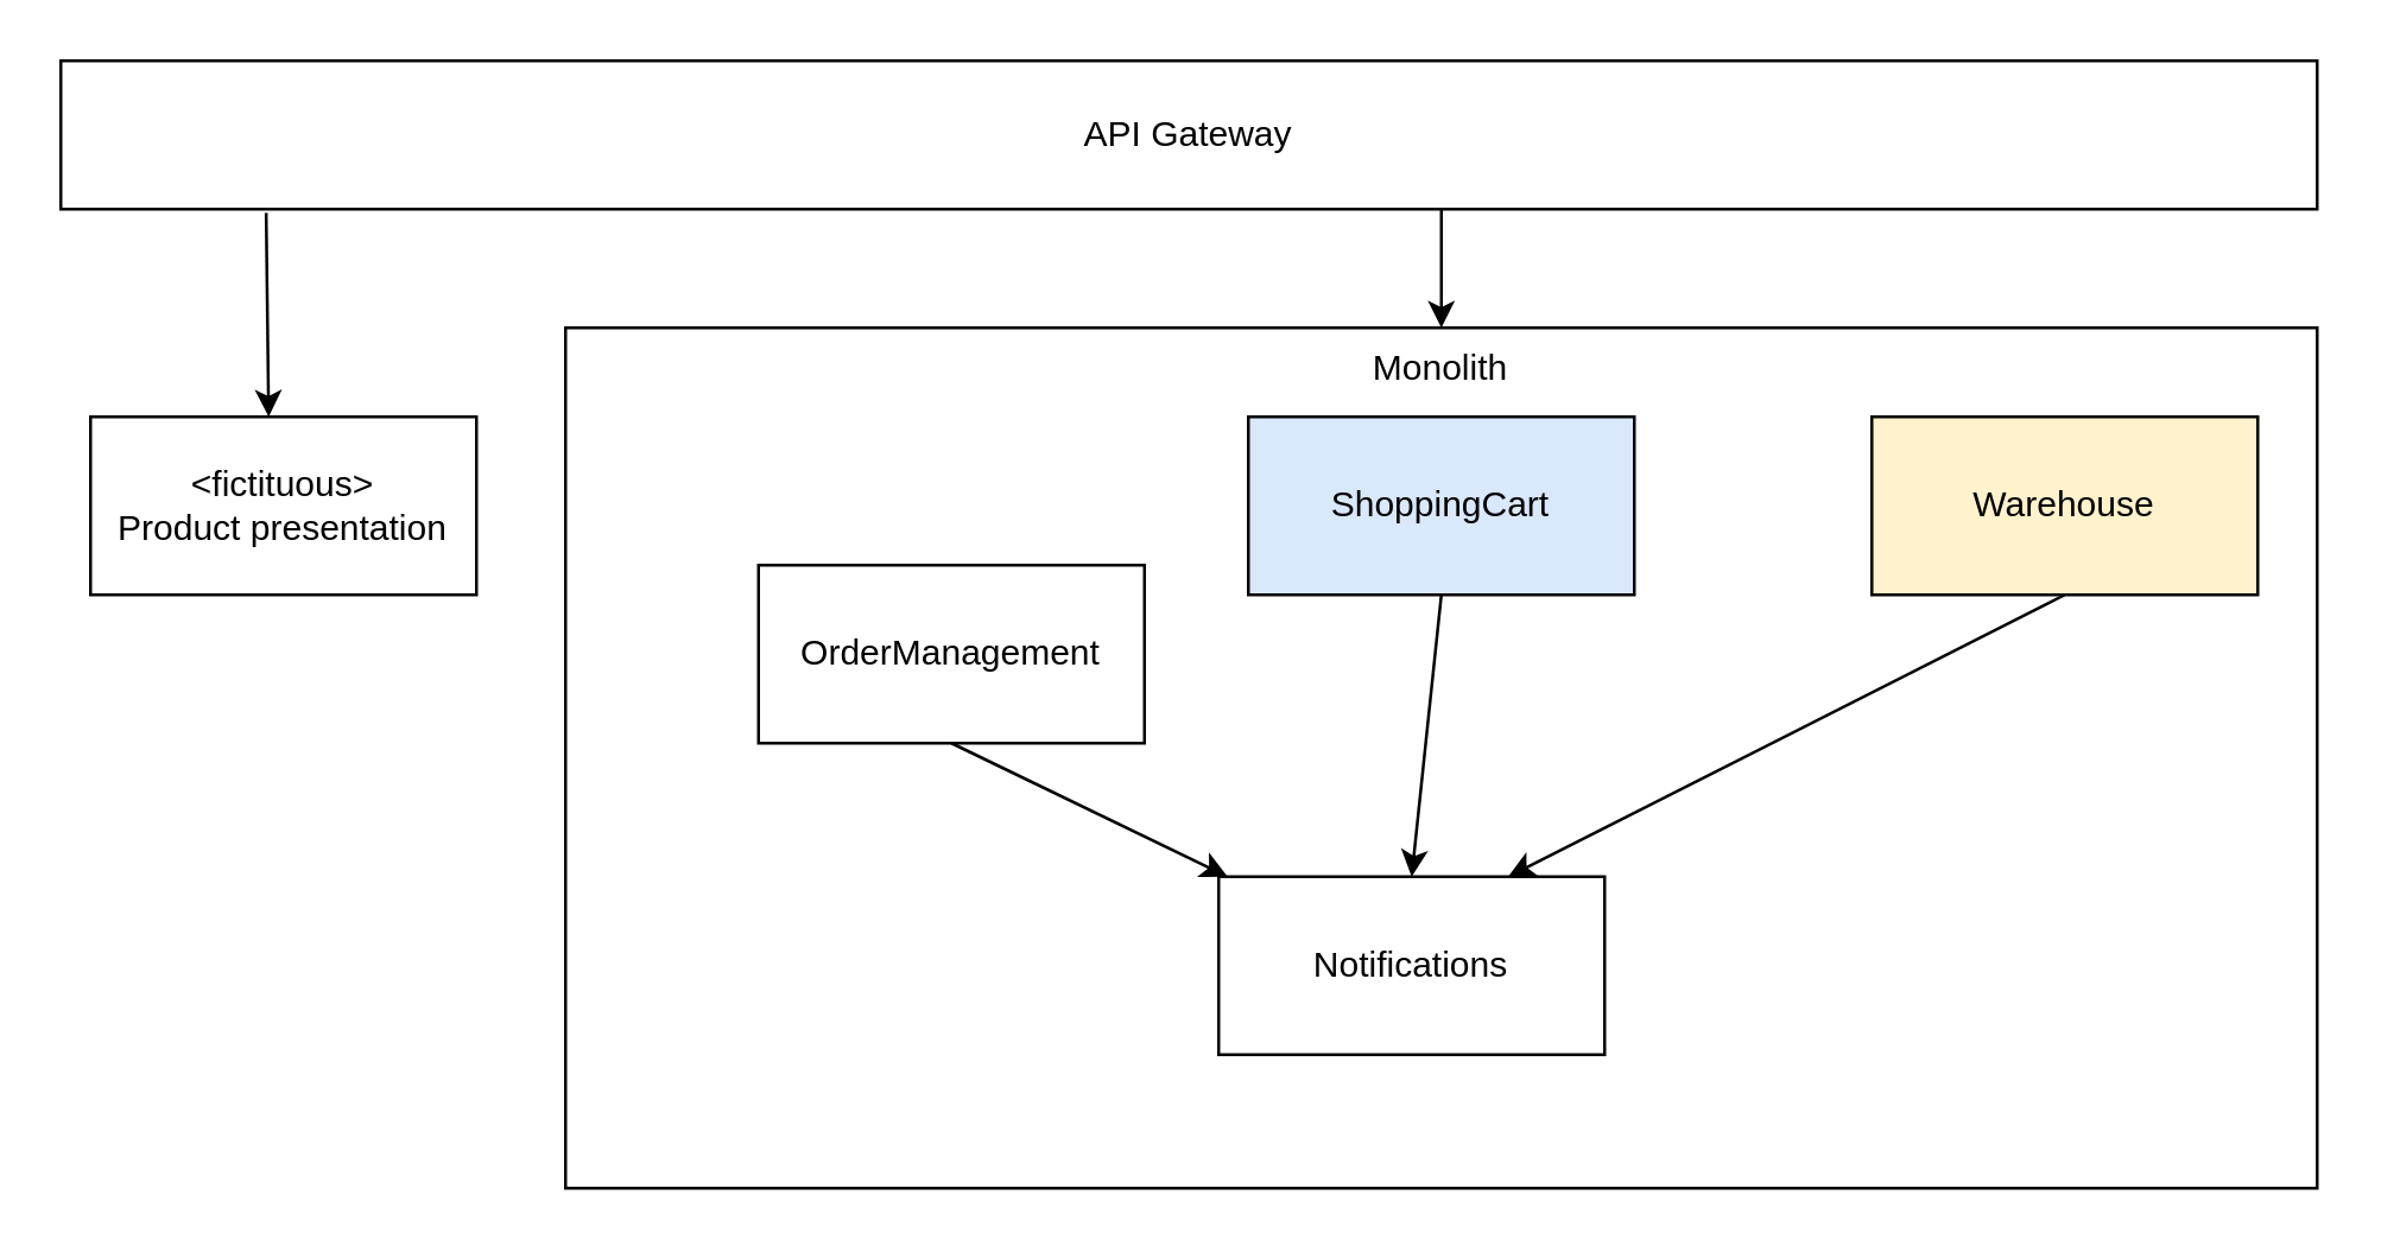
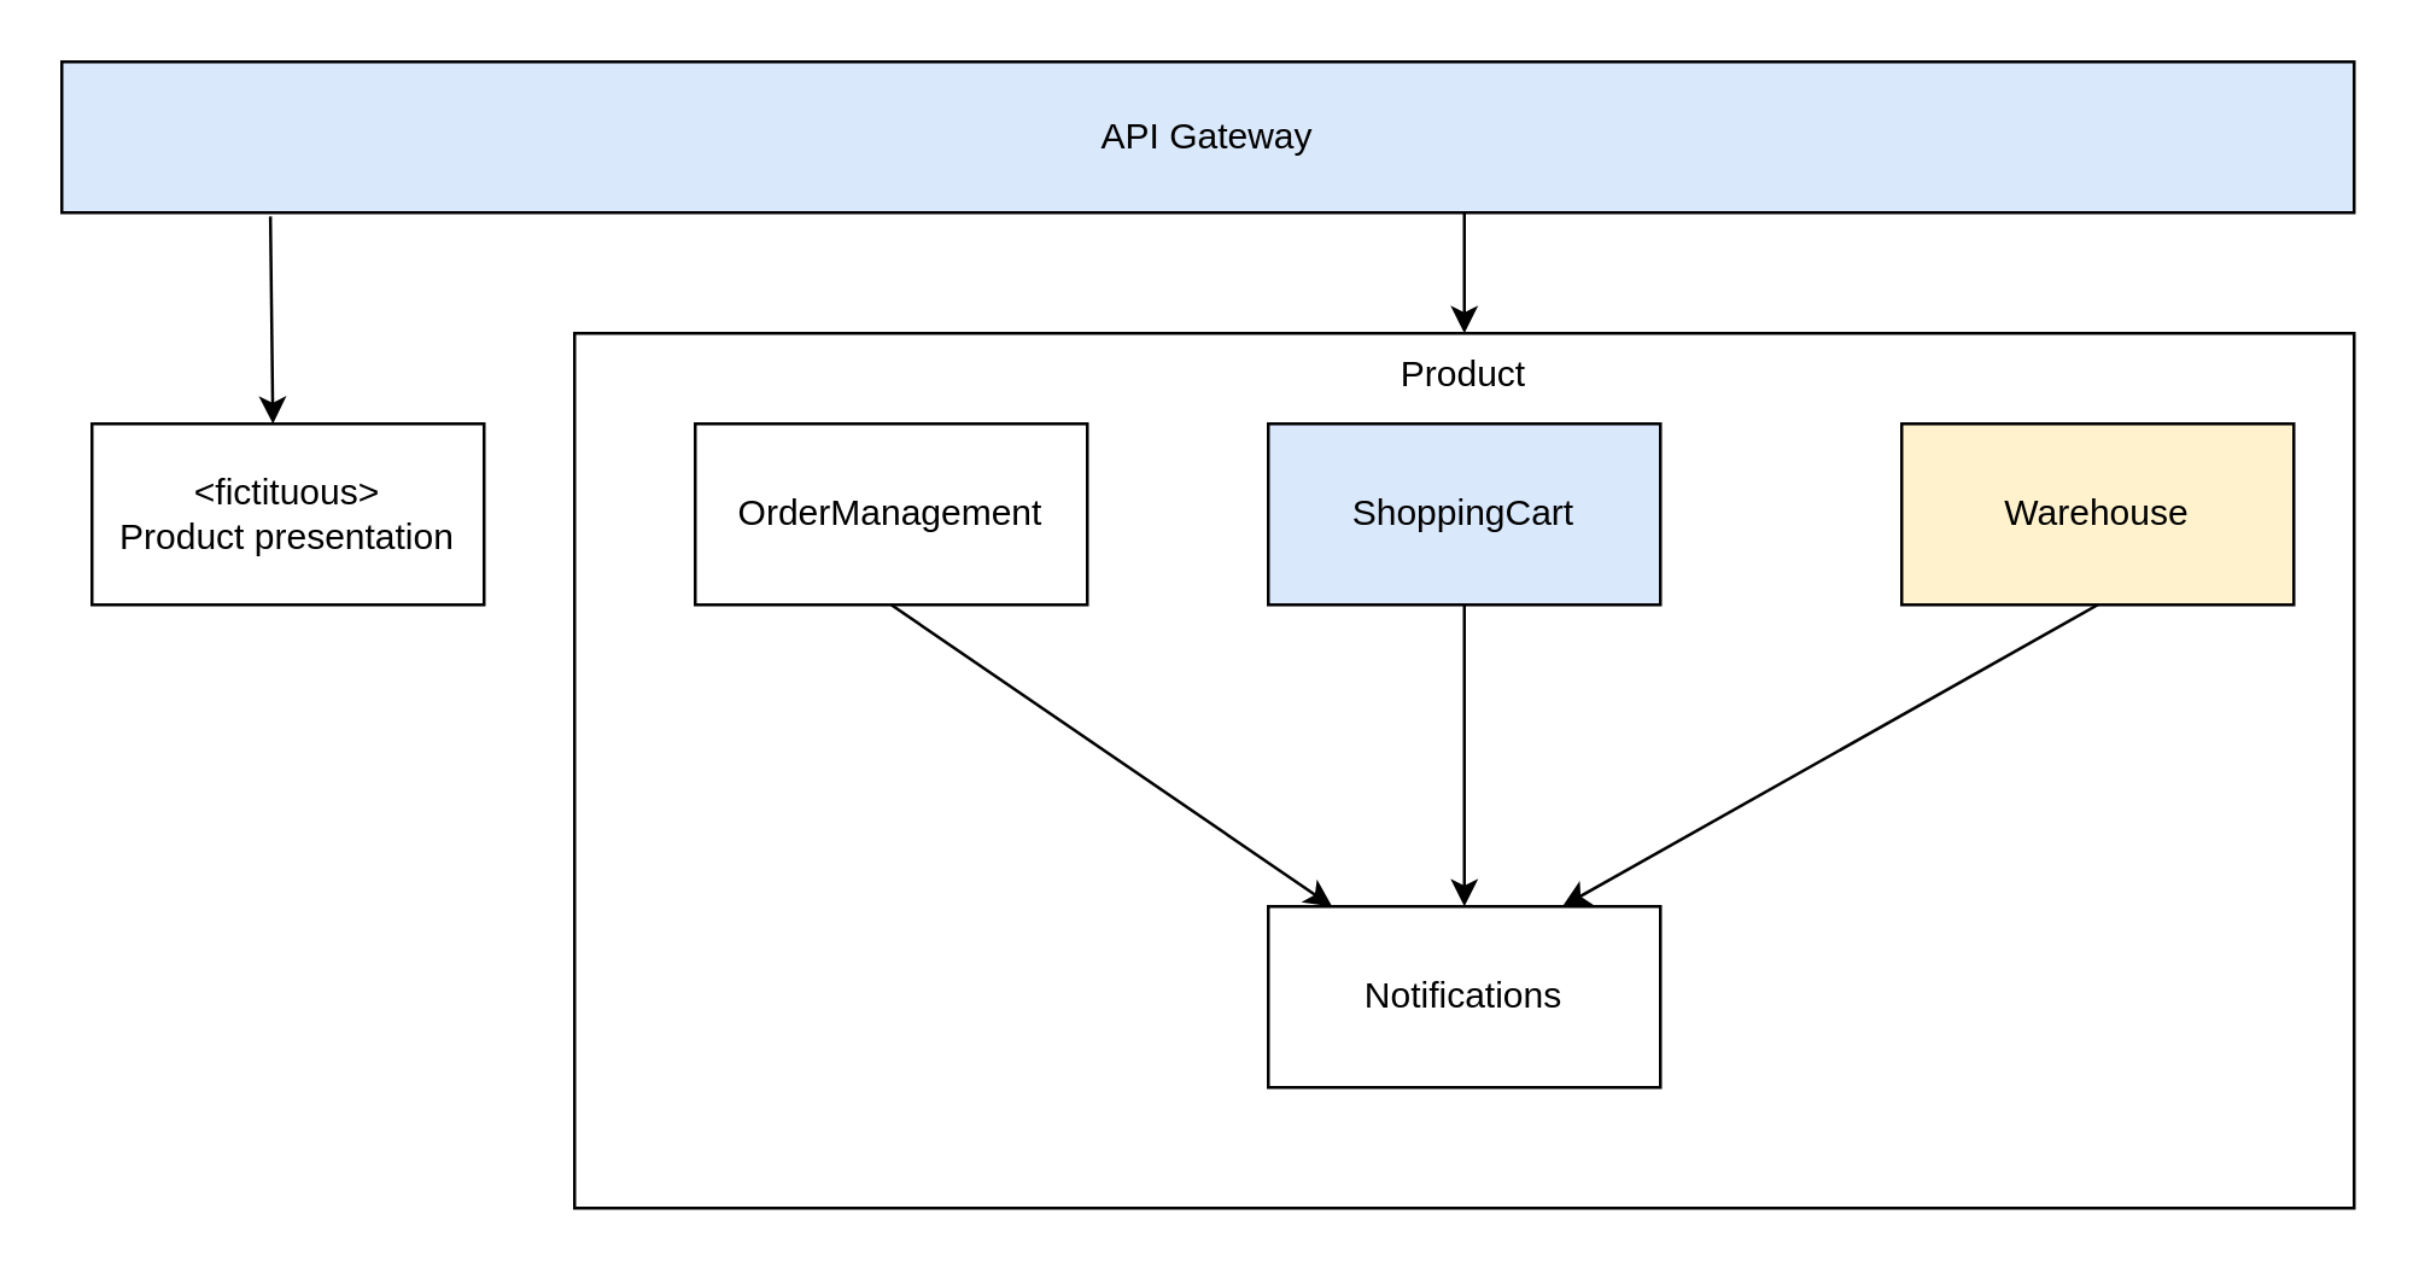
  <mxCell id="0" />
  <mxCell id="1" parent="0" />
- <mxCell id="2" value="Monolith" style="rounded=0;whiteSpace=wrap;html=1;align=center;verticalAlign=top;" vertex="1" parent="1"><mxGeometry x="190" y="110" width="590" height="290" as="geometry" /></mxCell>
- <mxCell id="3" value="Notifications" style="rounded=0;whiteSpace=wrap;html=1;align=center;" vertex="1" parent="1"><mxGeometry x="410" y="295" width="130" height="60" as="geometry" /></mxCell>
+ <mxCell id="2" value="Product" style="rounded=0;whiteSpace=wrap;html=1;align=center;verticalAlign=top;" vertex="1" parent="1"><mxGeometry x="190" y="110" width="590" height="290" as="geometry" /></mxCell>
+ <mxCell id="3" value="Notifications" style="rounded=0;whiteSpace=wrap;html=1;align=center;" vertex="1" parent="1"><mxGeometry x="420" y="300" width="130" height="60" as="geometry" /></mxCell>
  <mxCell id="4" value="Warehouse" style="rounded=0;whiteSpace=wrap;html=1;align=center;fillColor=#fff2cc;" vertex="1" parent="1"><mxGeometry x="630" y="140" width="130" height="60" as="geometry" /></mxCell>
  <mxCell id="5" value="ShoppingCart" style="rounded=0;whiteSpace=wrap;html=1;align=center;fillColor=#dae8fc;" vertex="1" parent="1"><mxGeometry x="420" y="140" width="130" height="60" as="geometry" /></mxCell>
  <mxCell id="6" value="" style="endArrow=classic;html=1;rounded=0;exitX=0.5;exitY=1;exitDx=0;exitDy=0;entryX=0.5;entryY=0;entryDx=0;entryDy=0;" edge="1" parent="1" source="5" target="3"><mxGeometry width="50" height="50" relative="1" as="geometry"><mxPoint x="570" y="450" as="sourcePoint" /><mxPoint x="620" y="400" as="targetPoint" /></mxGeometry></mxCell>
  <mxCell id="7" value="" style="endArrow=classic;html=1;rounded=0;exitX=0.5;exitY=1;exitDx=0;exitDy=0;entryX=0.75;entryY=0;entryDx=0;entryDy=0;" edge="1" parent="1" source="4" target="3"><mxGeometry width="50" height="50" relative="1" as="geometry"><mxPoint x="594" y="200" as="sourcePoint" /><mxPoint x="594" y="280" as="targetPoint" /></mxGeometry></mxCell>
- <mxCell id="8" value="OrderManagement" style="rounded=0;whiteSpace=wrap;html=1;align=center;" vertex="1" parent="1"><mxGeometry x="255" y="190" width="130" height="60" as="geometry" /></mxCell>
+ <mxCell id="8" value="OrderManagement" style="rounded=0;whiteSpace=wrap;html=1;align=center;" vertex="1" parent="1"><mxGeometry x="230" y="140" width="130" height="60" as="geometry" /></mxCell>
  <mxCell id="9" value="" style="endArrow=classic;html=1;rounded=0;exitX=0.5;exitY=1;exitDx=0;exitDy=0;" edge="1" parent="1" source="8" target="3"><mxGeometry width="50" height="50" relative="1" as="geometry"><mxPoint x="570" y="450" as="sourcePoint" /><mxPoint x="620" y="400" as="targetPoint" /></mxGeometry></mxCell>
- <mxCell id="10" value="API Gateway" style="rounded=0;whiteSpace=wrap;html=1;align=center;" vertex="1" parent="1"><mxGeometry x="20" y="20" width="760" height="50" as="geometry" /></mxCell>
+ <mxCell id="10" value="API Gateway" style="rounded=0;whiteSpace=wrap;html=1;align=center;fillColor=#dae8fc;" vertex="1" parent="1"><mxGeometry x="20" y="20" width="760" height="50" as="geometry" /></mxCell>
  <mxCell id="11" value="&amp;lt;fictituous&amp;gt;&lt;br&gt;Product presentation" style="rounded=0;whiteSpace=wrap;html=1;align=center;" vertex="1" parent="1"><mxGeometry x="30" y="140" width="130" height="60" as="geometry" /></mxCell>
  <mxCell id="12" value="" style="endArrow=classic;html=1;rounded=0;entryX=0.5;entryY=0;entryDx=0;entryDy=0;" edge="1" parent="1" target="2"><mxGeometry width="50" height="50" relative="1" as="geometry"><mxPoint x="485" y="70" as="sourcePoint" /><mxPoint x="495" y="310" as="targetPoint" /></mxGeometry></mxCell>
  <mxCell id="13" value="" style="endArrow=classic;html=1;rounded=0;entryX=0.5;entryY=0;entryDx=0;entryDy=0;exitX=0.091;exitY=1.025;exitDx=0;exitDy=0;exitPerimeter=0;" edge="1" parent="1" source="10"><mxGeometry width="50" height="50" relative="1" as="geometry"><mxPoint x="90" y="100" as="sourcePoint" /><mxPoint x="90" y="140" as="targetPoint" /></mxGeometry></mxCell>
